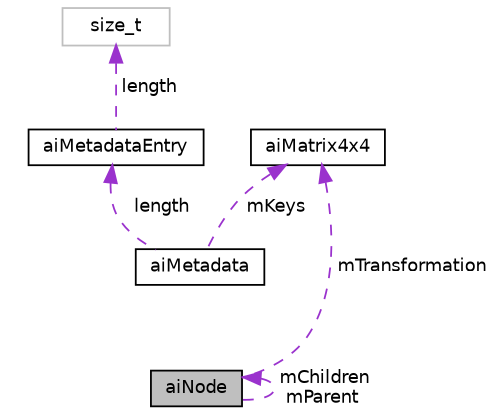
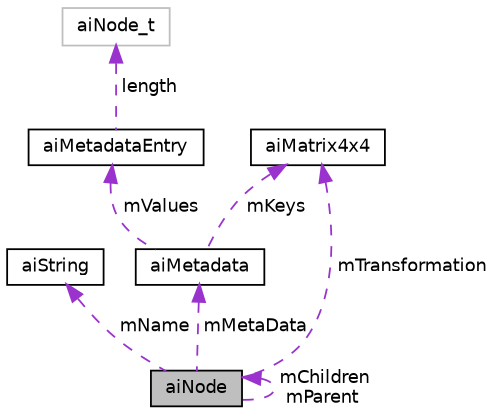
  digraph {
    node [color=black fillcolor=white fontname=Helvetica fontsize=10 shape=record style=filled]
    edge [color=darkorchid3 dir=back fontname=Helvetica fontsize=10 labelfontname=Helvetica labelfontsize=10 style=dashed]
    n1 [fillcolor=grey75 fontcolor=black height=0.2 label=aiNode width=0.4]
+   n2 [height=0.2 label=aiString width=0.4]
    n3 [height=0.2 label=aiMetadata width=0.4]
-   n4 [color=grey75 height=0.2 label=size_t width=0.4]
+   n4 [color=grey75 height=0.2 label=aiNode_t width=0.4]
    n5 [height=0.2 label=aiMetadataEntry width=0.4]
    n6 [height=0.2 label=aiMatrix4x4 width=0.4]
    n1 -> n1 [label=" mChildren\nmParent"]
+   n2 -> n1 [label=" mName"]
+   n3 -> n1 [label=" mMetaData"]
    n4 -> n5 [label=" length"]
-   n5 -> n3 [label=" length"]
+   n5 -> n3 [label=" mValues"]
    n6 -> n1 [label=" mTransformation"]
    n6 -> n3 [label=" mKeys"]
  }
